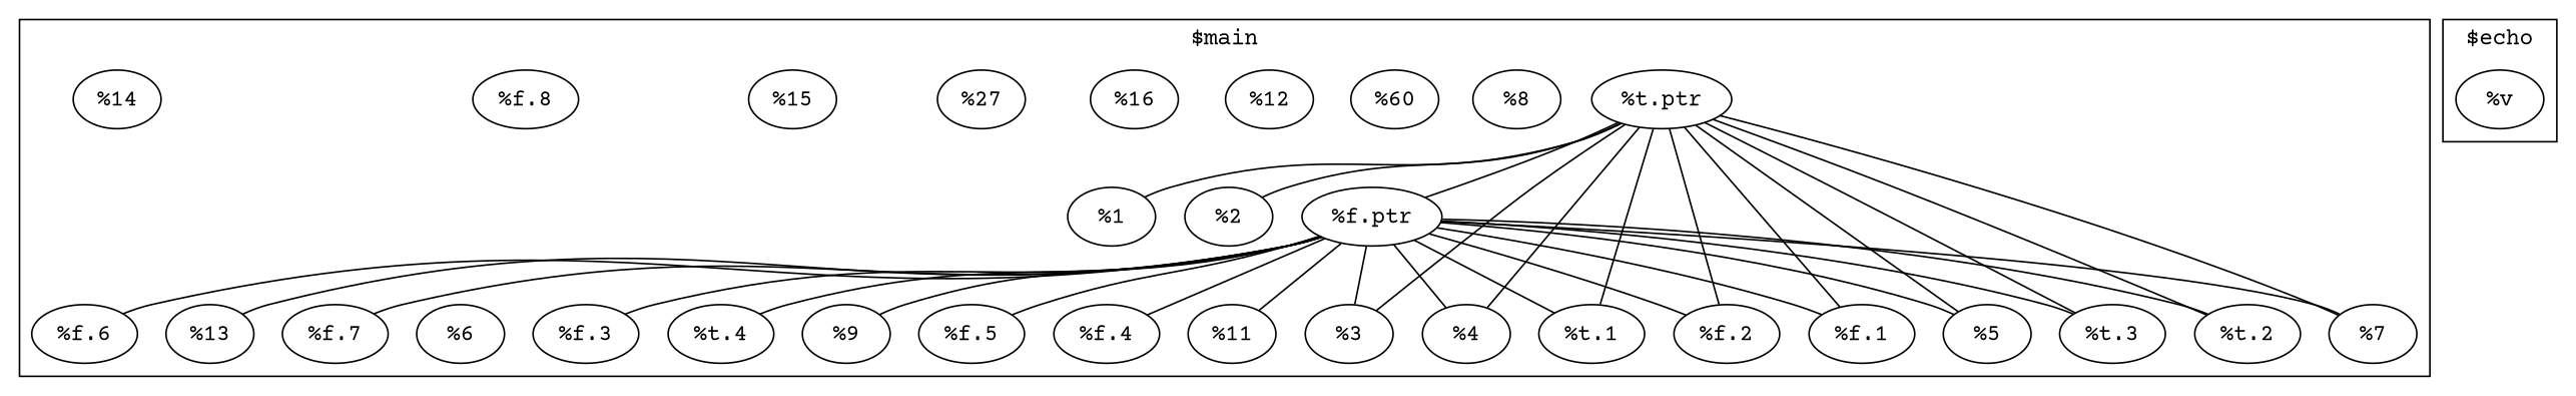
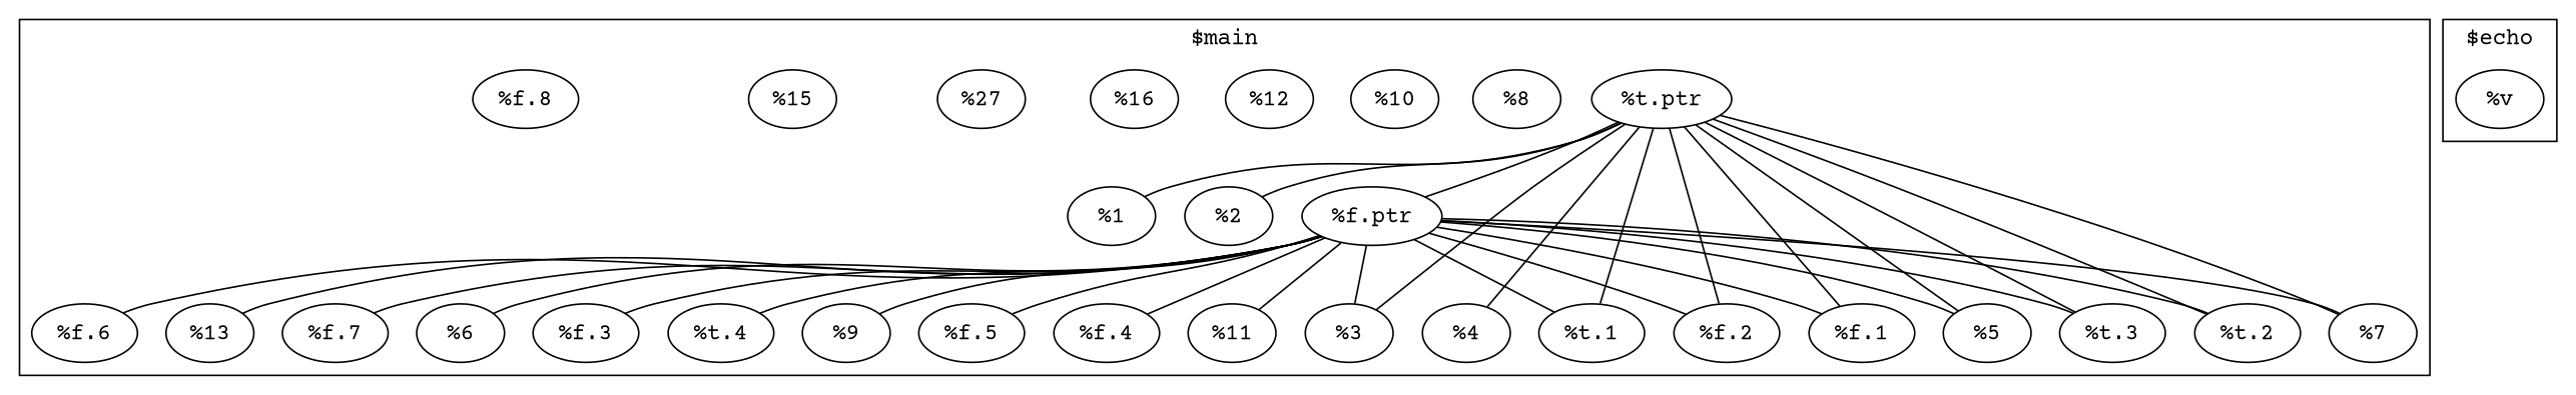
  graph {
    fontname="Courier Prime"
    node [fontname="Courier Prime"]
    edge [fontname="Courier Prime"]
    n1 [label="%t.ptr"]
    n2 [label="%1"]
    n3 [label="%2"]
    n4 [label="%f.ptr"]
    n5 [label="%3"]
    n6 [label="%4"]
    n7 [label="%t.1"]
    n8 [label="%f.2"]
    n9 [label="%f.1"]
    n10 [label="%5"]
    n11 [label="%t.3"]
    n12 [label="%t.2"]
    n13 [label="%7"]
    n14 [label="%f.3"]
    n15 [label="%t.4"]
    n16 [label="%9"]
    n17 [label="%f.5"]
    n18 [label="%f.4"]
    n19 [label="%11"]
    n20 [label="%f.6"]
    n21 [label="%13"]
    n22 [label="%f.7"]
    n23 [label="%6"]
    n24 [label="%8"]
-   n25 [label="%60"]
+   n25 [label="%10"]
    n26 [label="%12"]
    n27 [label="%16"]
    n28 [label="%27"]
    n29 [label="%15"]
    n30 [label="%f.8"]
-   n31 [label="%14"]
    n32 [label="%v"]
    subgraph cluster_1 {
      label="$main"
      n1
      n2
      n3
      n4
      n5
      n6
      n7
      n8
      n9
      n10
      n11
      n12
      n13
      n14
      n15
      n16
      n17
      n18
      n19
      n20
      n21
      n22
      n23
      n24
      n25
      n26
      n27
      n28
      n29
      n30
-     n31
    }
    subgraph cluster_2 {
      label="$echo"
      n32
    }
    n1 -- n2
    n1 -- n3
    n1 -- n4
    n1 -- n5
    n1 -- n6
    n1 -- n7
    n1 -- n8
    n1 -- n9
    n1 -- n10
    n1 -- n11
    n1 -- n12
    n1 -- n13
    n4 -- n5
-   n4 -- n6
+   n4 -- n23
    n4 -- n7
    n4 -- n8
    n4 -- n9
    n4 -- n10
    n4 -- n11
    n4 -- n12
    n4 -- n13
    n4 -- n14
    n4 -- n15
    n4 -- n16
    n4 -- n17
    n4 -- n18
    n4 -- n19
    n4 -- n20
    n4 -- n21
    n4 -- n22
  }
